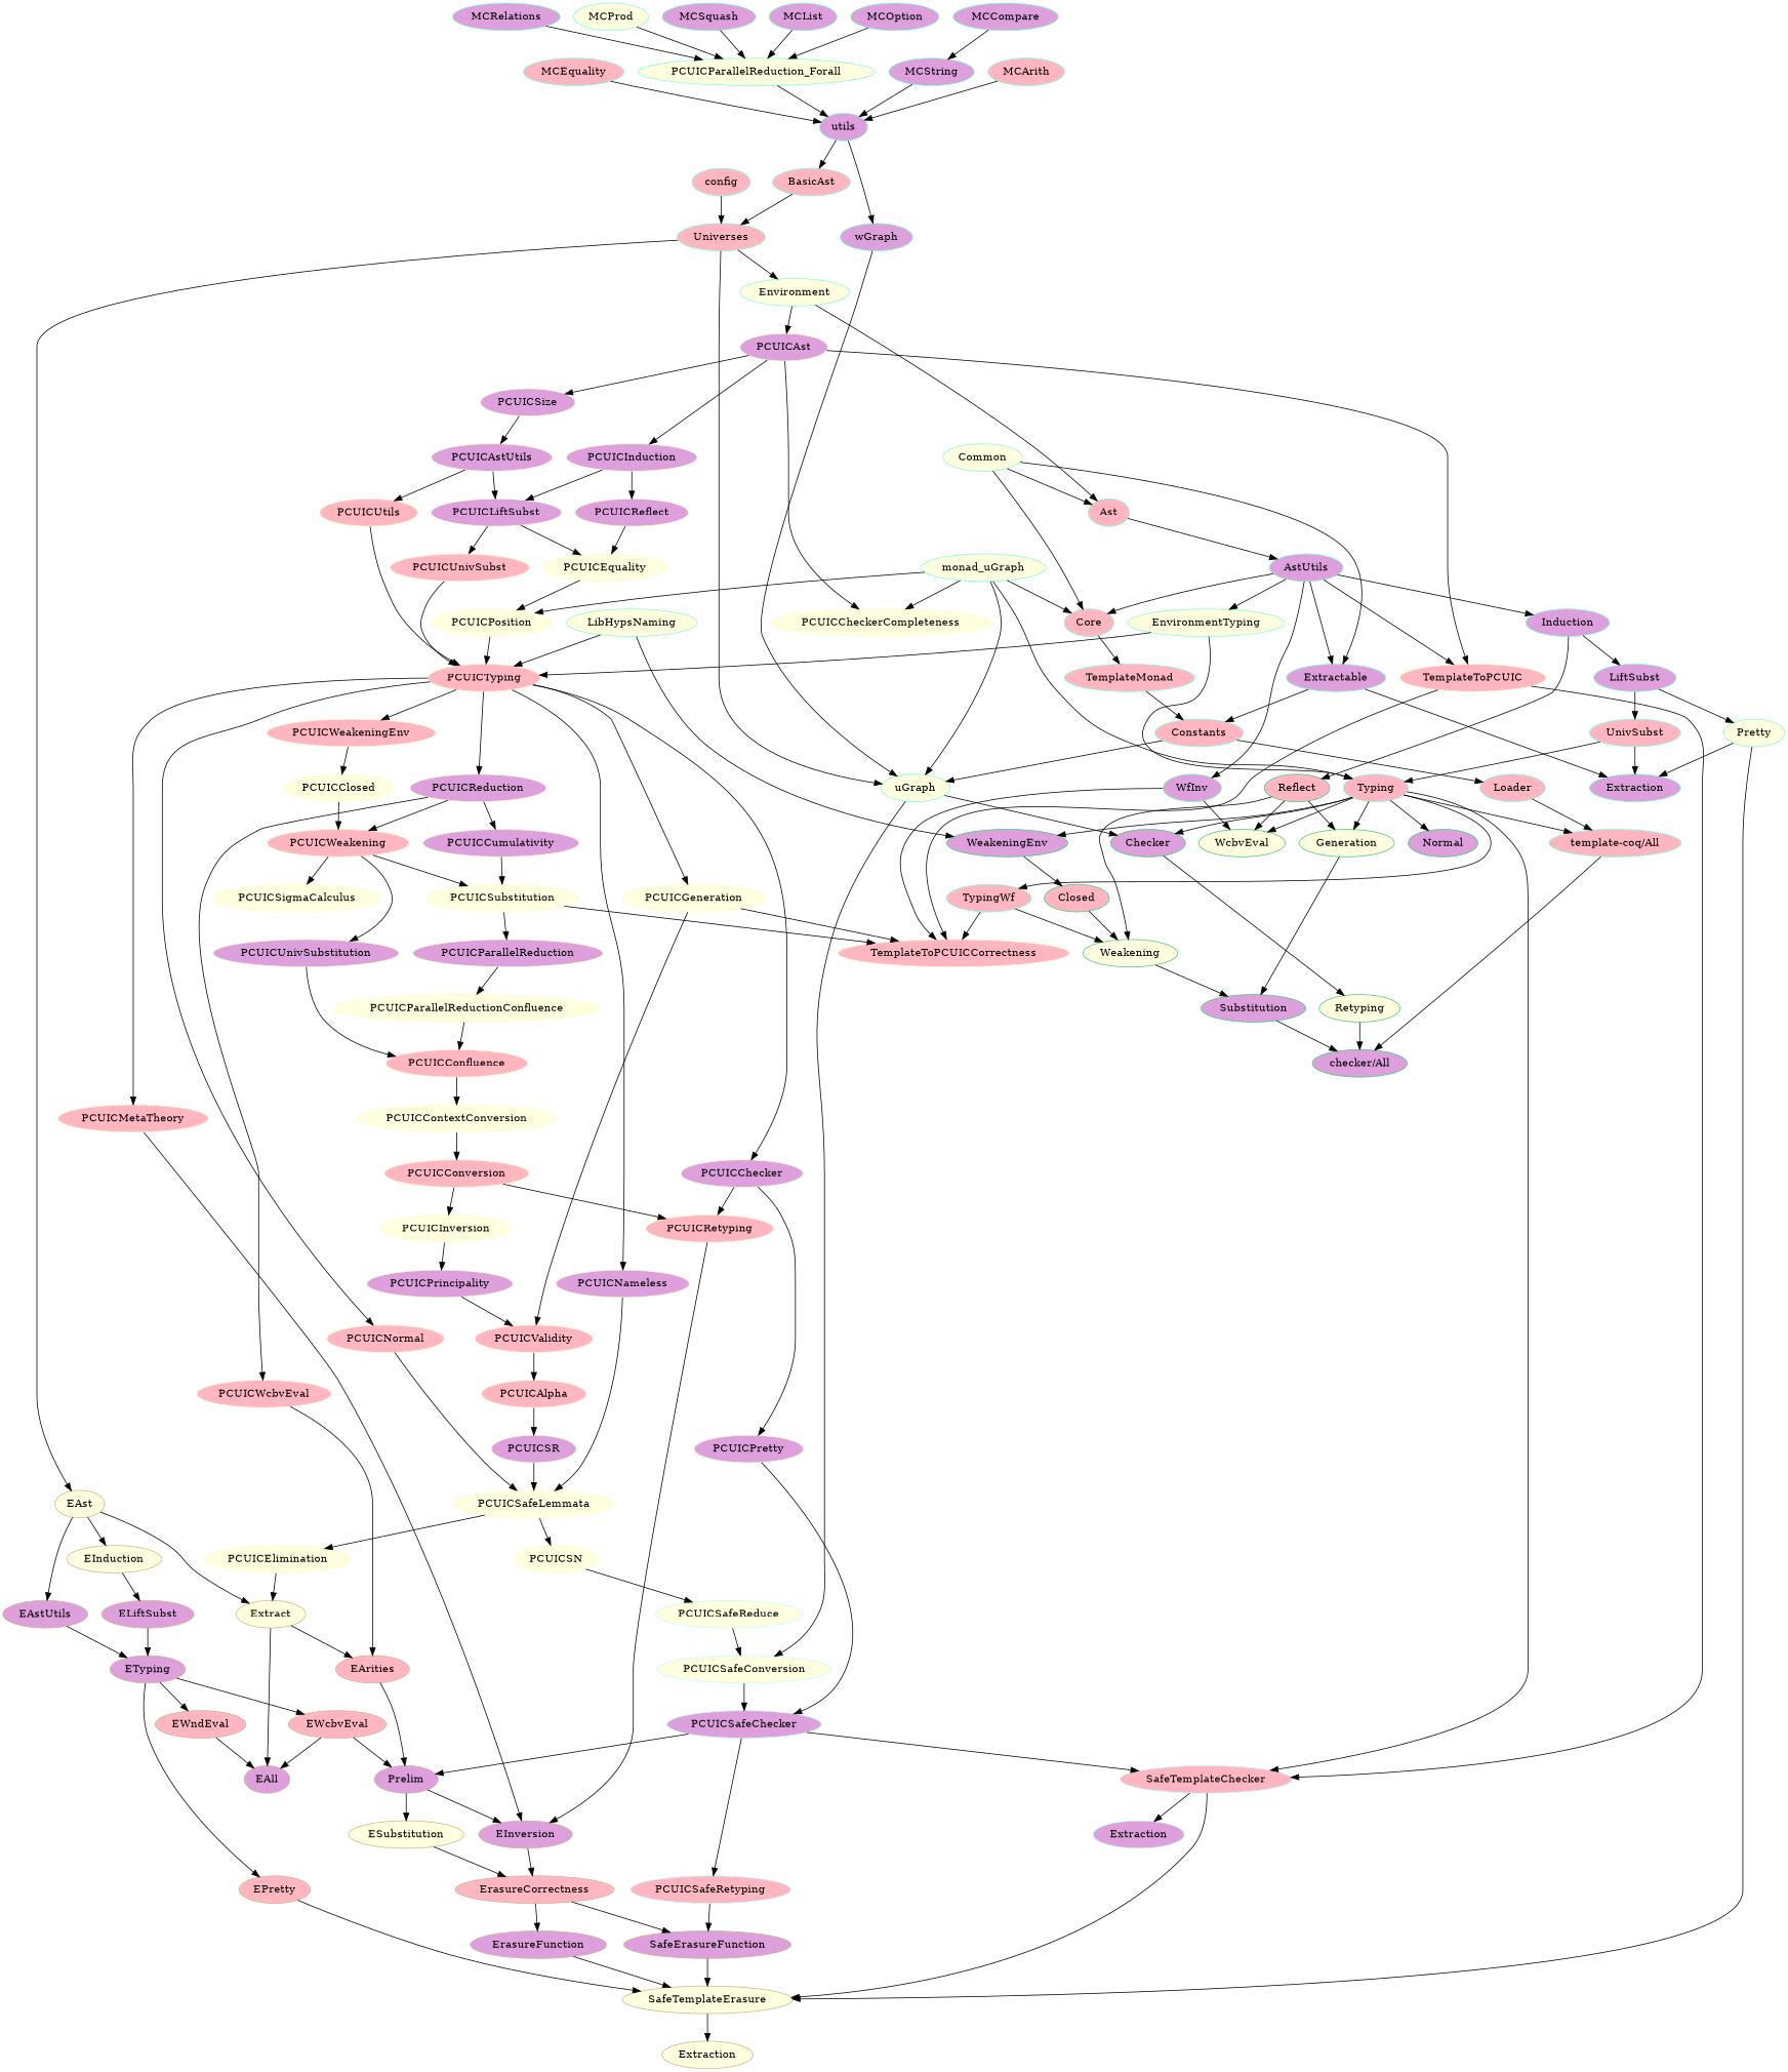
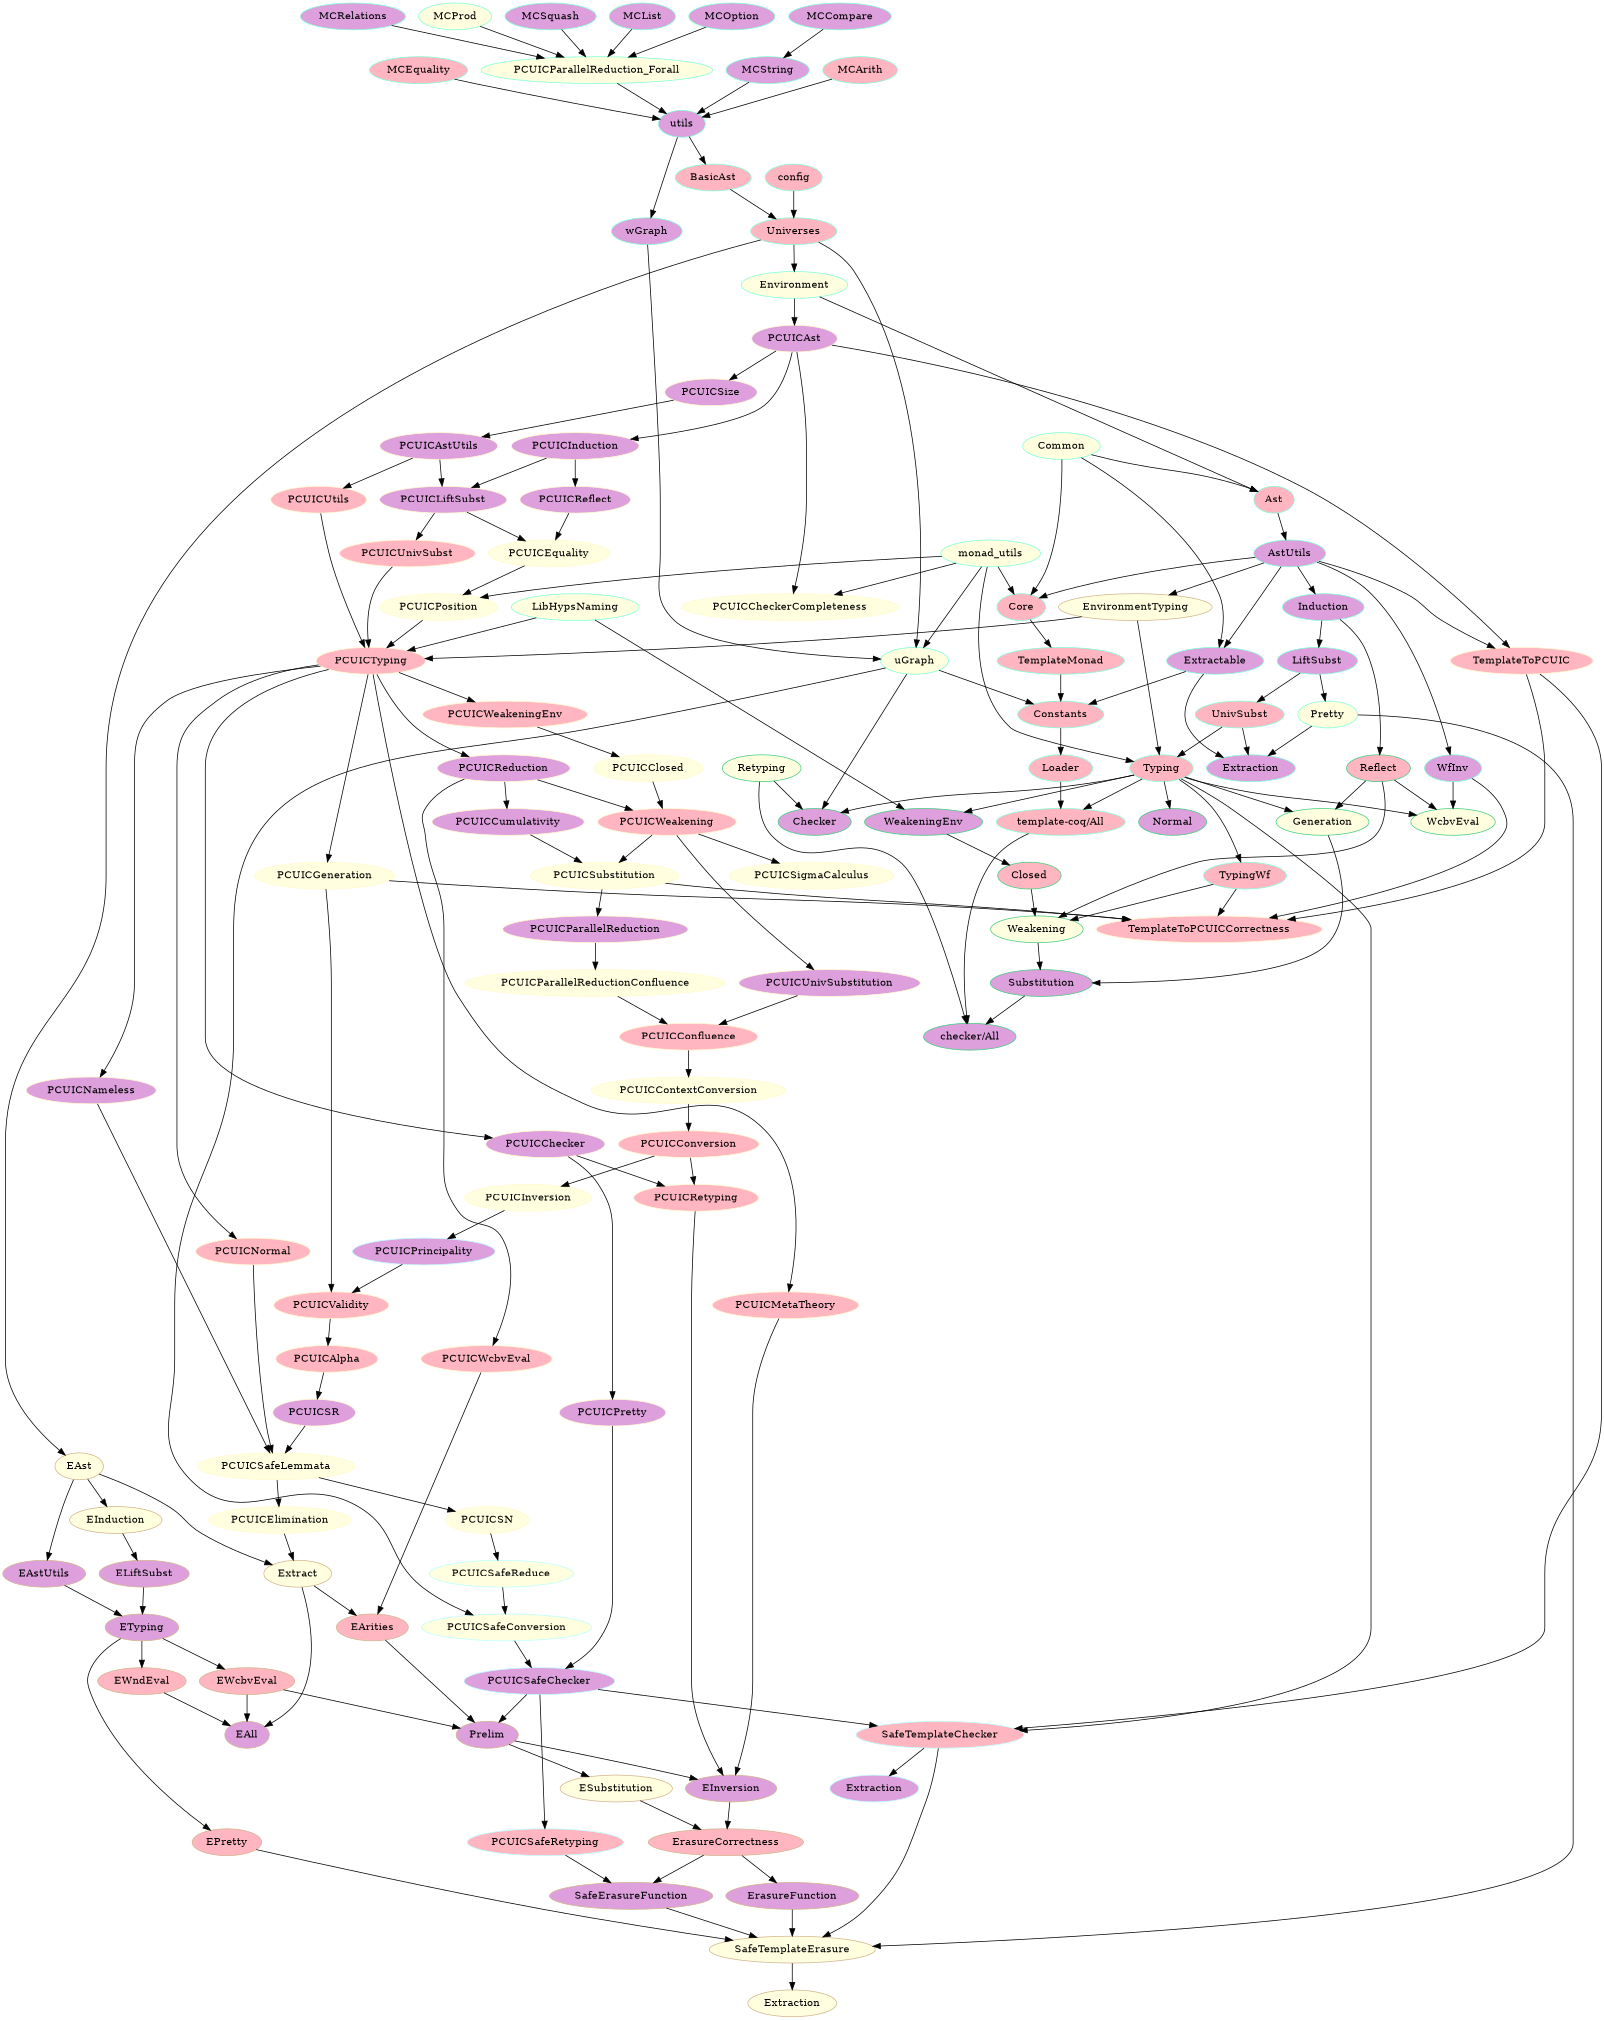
  digraph {
    node [color=lemonchiffon1 fillcolor=plum style=filled]
    n1 [color=seagreen3 label=Substitution]
    n2 [color=seagreen3 label="checker/All"]
    n3 [color=aquamarine fillcolor=lightpink label=Universes]
    n4 [color=aquamarine fillcolor=lightyellow label=Environment]
    n5 [color=tan fillcolor=lightyellow label=EAst]
    n6 [color=aquamarine fillcolor=lightyellow label=uGraph]
    n7 [color=aquamarine fillcolor=lightpink label=Ast]
    n8 [label=PCUICAst]
    n9 [color=tan fillcolor=lightyellow label=Extract]
    n10 [color=tan fillcolor=lightyellow label=EInduction]
    n11 [color=tan label=EAstUtils]
    n12 [color=aquamarine fillcolor=lightpink label=Constants]
    n13 [color=paleturquoise1 fillcolor=lightyellow label=PCUICSafeConversion]
    n14 [color=seagreen3 label=Checker]
    n15 [label=PCUICPretty]
    n16 [color=paleturquoise1 label=PCUICSafeChecker]
    n17 [color=paleturquoise1 fillcolor=lightpink label=PCUICSafeRetyping]
    n18 [color=paleturquoise1 fillcolor=lightpink label=SafeTemplateChecker]
    n19 [color=tan label=Prelim]
    n20 [color=tan label=SafeErasureFunction]
    n21 [color=tan fillcolor=lightyellow label=SafeTemplateErasure]
    n22 [color=paleturquoise1 label=Extraction]
    n23 [color=tan fillcolor=lightyellow label=ESubstitution]
    n24 [color=tan label=EInversion]
    n25 [color=aquamarine fillcolor=lightpink label=MCEquality]
    n26 [color=aquamarine label=utils]
    n27 [color=aquamarine fillcolor=lightpink label=BasicAst]
    n28 [color=aquamarine label=wGraph]
    n29 [color=aquamarine label=AstUtils]
    n30 [label=PCUICInduction]
    n31 [fillcolor=lightyellow label=PCUICCheckerCompleteness]
    n32 [fillcolor=lightpink label=TemplateToPCUIC]
    n33 [label=PCUICSize]
    n34 [color=tan fillcolor=lightpink label=EWcbvEval]
    n35 [color=tan label=EAll]
    n36 [label=PCUICLiftSubst]
    n37 [label=PCUICReflect]
    n38 [fillcolor=lightyellow label=PCUICEquality]
    n39 [fillcolor=lightpink label=PCUICUnivSubst]
    n40 [color=tan fillcolor=lightyellow label=Extraction]
    n41 [color=aquamarine label=MCOption]
    n42 [color=aquamarine fillcolor=lightyellow label=PCUICParallelReduction_Forall]
    n43 [color=seagreen3 fillcolor=lightpink label=Closed]
    n44 [color=seagreen3 fillcolor=lightyellow label=Weakening]
-   n45 [color=aquamarine fillcolor=lightyellow label=monad_uGraph]
+   n45 [color=aquamarine fillcolor=lightyellow label=monad_utils]
    n46 [color=aquamarine fillcolor=lightpink label=Core]
    n47 [fillcolor=lightyellow label=PCUICPosition]
    n48 [color=aquamarine fillcolor=lightpink label=Typing]
    n49 [color=aquamarine fillcolor=lightpink label=TemplateMonad]
    n50 [fillcolor=lightpink label=PCUICTyping]
    n51 [color=seagreen3 fillcolor=lightyellow label=WcbvEval]
    n52 [color=seagreen3 fillcolor=lightyellow label=Generation]
    n53 [color=seagreen3 label=Normal]
    n54 [color=aquamarine fillcolor=lightpink label="template-coq/All"]
    n55 [color=seagreen3 label=WeakeningEnv]
    n56 [color=aquamarine fillcolor=lightpink label=TypingWf]
    n57 [color=aquamarine label=Induction]
    n58 [color=aquamarine label=WfInv]
    n59 [color=aquamarine label=Extractable]
-   n60 [color=aquamarine fillcolor=lightyellow label=EnvironmentTyping]
+   n60 [color=tan fillcolor=lightyellow label=EnvironmentTyping]
    n61 [color=aquamarine fillcolor=lightyellow label=Common]
    n62 [color=seagreen3 fillcolor=lightpink label=Reflect]
    n63 [color=aquamarine label=LiftSubst]
    n64 [fillcolor=lightpink label=TemplateToPCUICCorrectness]
    n65 [color=aquamarine label=Extraction]
    n66 [color=aquamarine fillcolor=lightpink label=UnivSubst]
    n67 [color=aquamarine fillcolor=lightyellow label=Pretty]
    n68 [color=tan fillcolor=lightpink label=ErasureCorrectness]
    n69 [color=tan label=ErasureFunction]
    n70 [fillcolor=lightyellow label=PCUICGeneration]
    n71 [fillcolor=lightpink label=PCUICValidity]
    n72 [fillcolor=lightpink label=PCUICAlpha]
    n73 [color=aquamarine fillcolor=lightpink label=Loader]
    n74 [color=tan fillcolor=lightpink label=EArities]
    n75 [color=tan label=ELiftSubst]
    n76 [color=tan label=ETyping]
    n77 [color=tan fillcolor=lightpink label=EPretty]
    n78 [color=tan fillcolor=lightpink label=EWndEval]
    n79 [color=aquamarine label=MCRelations]
    n80 [fillcolor=lightyellow label=PCUICInversion]
-   n81 [label=PCUICPrincipality]
+   n81 [color=paleturquoise1 label=PCUICPrincipality]
    n82 [fillcolor=lightpink label=PCUICRetyping]
    n83 [label=PCUICChecker]
    n84 [label=PCUICNameless]
    n85 [fillcolor=lightpink label=PCUICMetaTheory]
    n86 [fillcolor=lightpink label=PCUICWeakeningEnv]
    n87 [fillcolor=lightpink label=PCUICNormal]
    n88 [label=PCUICReduction]
    n89 [fillcolor=lightyellow label=PCUICSafeLemmata]
    n90 [fillcolor=lightyellow label=PCUICClosed]
    n91 [fillcolor=lightpink label=PCUICWeakening]
    n92 [label=PCUICCumulativity]
    n93 [fillcolor=lightpink label=PCUICWcbvEval]
    n94 [fillcolor=lightyellow label=PCUICElimination]
    n95 [fillcolor=lightyellow label=PCUICSN]
    n96 [color=paleturquoise1 fillcolor=lightyellow label=PCUICSafeReduce]
    n97 [label=PCUICUnivSubstitution]
    n98 [fillcolor=lightyellow label=PCUICSubstitution]
    n99 [fillcolor=lightyellow label=PCUICSigmaCalculus]
    n100 [fillcolor=lightpink label=PCUICConfluence]
    n101 [label=PCUICParallelReduction]
    n102 [fillcolor=lightyellow label=PCUICContextConversion]
    n103 [fillcolor=lightyellow label=PCUICParallelReductionConfluence]
    n104 [label=PCUICAstUtils]
    n105 [fillcolor=lightpink label=PCUICUtils]
    n106 [color=aquamarine fillcolor=lightyellow label=MCProd]
    n107 [color=seagreen3 fillcolor=lightyellow label=Retyping]
    n108 [color=aquamarine label=MCSquash]
    n109 [fillcolor=lightpink label=PCUICConversion]
    n110 [color=aquamarine label=MCList]
    n111 [label=PCUICSR]
    n112 [color=aquamarine label=MCCompare]
    n113 [color=aquamarine label=MCString]
    n114 [color=aquamarine fillcolor=lightyellow label=LibHypsNaming]
    n115 [color=aquamarine fillcolor=lightpink label=config]
    n116 [color=aquamarine fillcolor=lightpink label=MCArith]
    n1 -> n2
    n3 -> n4
    n3 -> n5
    n3 -> n6
    n4 -> n7
    n4 -> n8
    n5 -> n9
    n5 -> n10
    n5 -> n11
-   n12 -> n6
+   n6 -> n12
    n6 -> n13
    n6 -> n14
    n7 -> n29
    n8 -> n30
    n8 -> n31
    n8 -> n32
    n8 -> n33
    n9 -> n35
    n9 -> n74
    n10 -> n75
    n11 -> n76
    n12 -> n73
    n13 -> n16
-   n14 -> n107
+   n107 -> n14
    n15 -> n16
    n16 -> n17
    n16 -> n18
    n16 -> n19
    n17 -> n20
    n18 -> n21
    n18 -> n22
    n19 -> n23
    n19 -> n24
    n20 -> n21
    n21 -> n40
    n23 -> n68
    n24 -> n68
    n25 -> n26
    n26 -> n27
    n26 -> n28
    n27 -> n3
    n28 -> n6
    n29 -> n32
    n29 -> n46
    n29 -> n57
    n29 -> n58
    n29 -> n59
    n29 -> n60
    n30 -> n36
    n30 -> n37
    n32 -> n18
    n32 -> n64
    n33 -> n104
    n34 -> n19
    n34 -> n35
    n36 -> n38
    n36 -> n39
    n37 -> n38
    n38 -> n47
    n39 -> n50
    n41 -> n42
    n42 -> n26
    n43 -> n44
    n44 -> n1
    n45 -> n6
    n45 -> n31
    n45 -> n46
    n45 -> n47
    n45 -> n48
    n46 -> n49
    n47 -> n50
    n48 -> n14
    n48 -> n18
    n48 -> n51
    n48 -> n52
    n48 -> n53
    n48 -> n54
    n48 -> n55
    n48 -> n56
    n49 -> n12
    n50 -> n70
    n50 -> n83
    n50 -> n84
    n50 -> n85
    n50 -> n86
    n50 -> n87
    n50 -> n88
    n52 -> n1
    n54 -> n2
    n55 -> n43
    n56 -> n44
    n56 -> n64
    n57 -> n62
    n57 -> n63
    n58 -> n51
    n58 -> n64
    n59 -> n12
    n59 -> n65
    n60 -> n48
    n60 -> n50
    n61 -> n7
    n61 -> n46
    n61 -> n59
    n62 -> n44
    n62 -> n51
    n62 -> n52
    n63 -> n66
    n63 -> n67
    n66 -> n48
    n66 -> n65
    n67 -> n21
    n67 -> n65
    n68 -> n20
    n68 -> n69
    n69 -> n21
    n70 -> n64
    n70 -> n71
    n71 -> n72
    n72 -> n111
    n73 -> n54
    n74 -> n19
    n75 -> n76
    n76 -> n34
    n76 -> n77
    n76 -> n78
    n77 -> n21
    n78 -> n35
    n79 -> n42
    n80 -> n81
    n81 -> n71
    n82 -> n24
    n83 -> n15
    n83 -> n82
    n84 -> n89
    n85 -> n24
    n86 -> n90
    n87 -> n89
    n88 -> n91
    n88 -> n92
    n88 -> n93
    n89 -> n94
    n89 -> n95
    n90 -> n91
    n91 -> n97
    n91 -> n98
    n91 -> n99
    n92 -> n98
    n93 -> n74
    n94 -> n9
    n95 -> n96
    n96 -> n13
    n97 -> n100
    n98 -> n64
    n98 -> n101
    n100 -> n102
    n101 -> n103
    n102 -> n109
    n103 -> n100
    n104 -> n36
    n104 -> n105
    n105 -> n50
    n106 -> n42
    n107 -> n2
    n108 -> n42
    n109 -> n80
    n109 -> n82
    n110 -> n42
    n111 -> n89
    n112 -> n113
    n113 -> n26
    n114 -> n50
    n114 -> n55
    n115 -> n3
    n116 -> n26
  }
